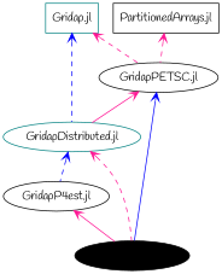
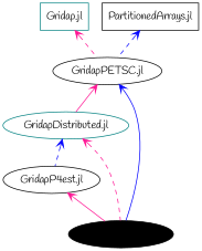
  digraph {
    fontname=Handlee
    node [color=black fontname=Handlee]
    edge [arrowhead=vee arrowtail=vee color=deeppink dir=back fontname=Handlee style=dashed]
    "Gridap.jl" [color=teal shape=rectangle]
    "GridapDistributed.jl" [color=teal]
    "GridapPETSC.jl"
    "GridapP4est.jl"
    "GridapSolvers.jl" [style=filled]
    "PartitionedArrays.jl" [shape=rectangle]
-   "Gridap.jl" -> "GridapDistributed.jl" [color=blue]
    "Gridap.jl" -> "GridapPETSC.jl"
    "GridapDistributed.jl" -> "GridapP4est.jl" [color=blue]
    "GridapDistributed.jl" -> "GridapSolvers.jl"
    "GridapPETSC.jl" -> "GridapDistributed.jl" [style=solid]
    "GridapPETSC.jl" -> "GridapSolvers.jl" [color=blue style=solid]
    "GridapP4est.jl" -> "GridapSolvers.jl" [style=solid]
-   "PartitionedArrays.jl" -> "GridapPETSC.jl"
+   "PartitionedArrays.jl" -> "GridapPETSC.jl" [color=blue]
  }
